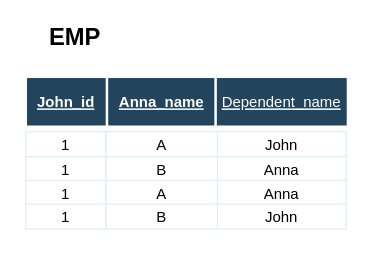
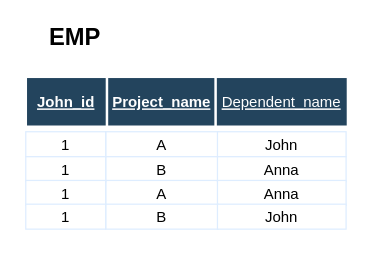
  <mxCell id="0" />
  <mxCell id="1" parent="0" />
  <mxCell id="2" value="A" style="align=center;strokeColor=#DEEDFF" parent="1" vertex="1"><mxGeometry x="84" y="105" width="90" height="20" as="geometry" /></mxCell>
  <mxCell id="3" value="B" style="align=center;strokeColor=#DEEDFF" parent="1" vertex="1"><mxGeometry x="84" y="125" width="90" height="20" as="geometry" /></mxCell>
  <mxCell id="4" value="A" style="align=center;strokeColor=#DEEDFF" parent="1" vertex="1"><mxGeometry x="84" y="144" width="90" height="20" as="geometry" /></mxCell>
- <mxCell id="5" value="Anna_name" style="fillColor=#23445D;strokeColor=#FFFFFF;strokeWidth=2;fontColor=#FFFFFF;fontStyle=5" parent="1" vertex="1"><mxGeometry x="84" y="61" width="90" height="40" as="geometry" /></mxCell>
+ <mxCell id="5" value="Project_name" style="fillColor=#23445D;strokeColor=#FFFFFF;strokeWidth=2;fontColor=#FFFFFF;fontStyle=5" parent="1" vertex="1"><mxGeometry x="84" y="61" width="90" height="40" as="geometry" /></mxCell>
  <mxCell id="6" value="1" style="strokeColor=#DEEDFF" parent="1" vertex="1"><mxGeometry x="20" y="105" width="64" height="20" as="geometry" /></mxCell>
  <mxCell id="7" value="1" style="strokeColor=#DEEDFF" parent="1" vertex="1"><mxGeometry x="20" y="125" width="64" height="20" as="geometry" /></mxCell>
  <mxCell id="8" value="1" style="strokeColor=#DEEDFF" parent="1" vertex="1"><mxGeometry x="20" y="144" width="64" height="20" as="geometry" /></mxCell>
  <mxCell id="9" value="John_id" style="fillColor=#23445D;strokeColor=#FFFFFF;strokeWidth=2;fontColor=#FFFFFF;fontStyle=5" parent="1" vertex="1"><mxGeometry x="20" y="61" width="65" height="40" as="geometry" /></mxCell>
  <mxCell id="10" value="EMP" style="text;html=1;strokeColor=none;fillColor=none;align=left;verticalAlign=middle;whiteSpace=wrap;rounded=0;fontSize=19;fontStyle=1" parent="1" vertex="1"><mxGeometry x="37" y="20" width="122" height="20" as="geometry" /></mxCell>
  <mxCell id="11" value="John" style="strokeColor=#DEEDFF" parent="1" vertex="1"><mxGeometry x="173.5" y="105" width="103.0" height="20" as="geometry" /></mxCell>
  <mxCell id="12" value="Anna" style="strokeColor=#DEEDFF" parent="1" vertex="1"><mxGeometry x="173.5" y="125" width="103.0" height="20" as="geometry" /></mxCell>
  <mxCell id="13" value="Anna" style="strokeColor=#DEEDFF" parent="1" vertex="1"><mxGeometry x="173.5" y="144" width="103.0" height="20" as="geometry" /></mxCell>
  <mxCell id="14" value="Dependent_name" style="fillColor=#23445D;strokeColor=#FFFFFF;strokeWidth=2;fontColor=#FFFFFF;fontStyle=4" parent="1" vertex="1"><mxGeometry x="172" y="61" width="106" height="40" as="geometry" /></mxCell>
  <mxCell id="15" value="B" style="align=center;strokeColor=#DEEDFF" parent="1" vertex="1"><mxGeometry x="84" y="163" width="90" height="20" as="geometry" /></mxCell>
  <mxCell id="16" value="1" style="strokeColor=#DEEDFF" parent="1" vertex="1"><mxGeometry x="20" y="163" width="64" height="20" as="geometry" /></mxCell>
  <mxCell id="17" value="John" style="strokeColor=#DEEDFF" parent="1" vertex="1"><mxGeometry x="173.5" y="163" width="103.0" height="20" as="geometry" /></mxCell>
